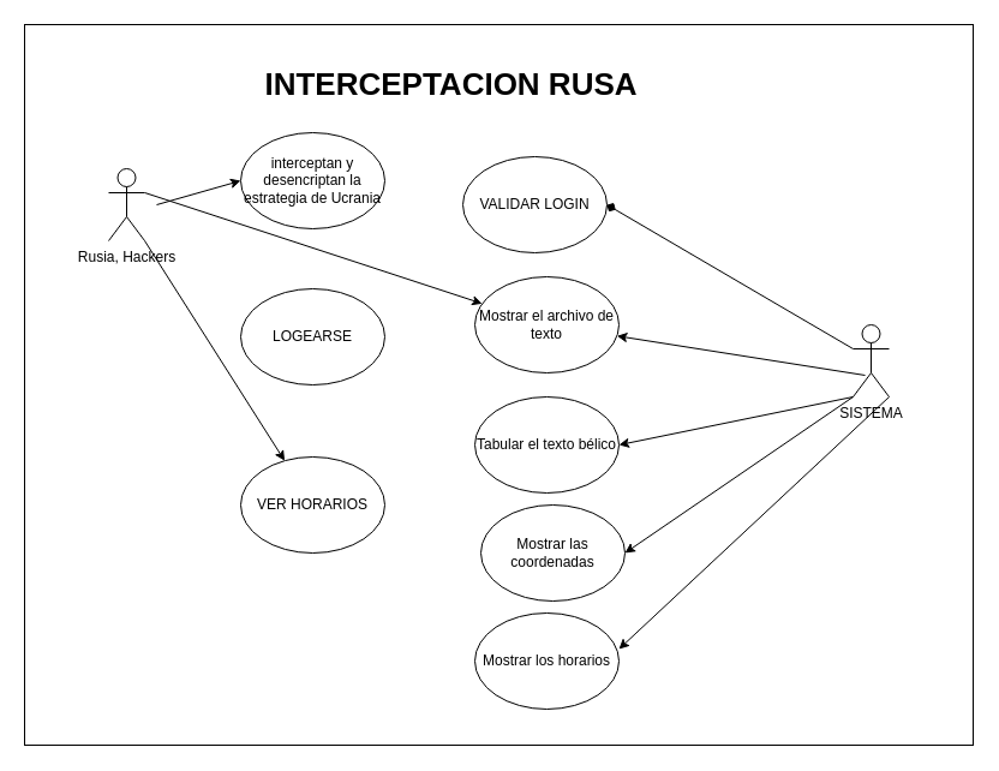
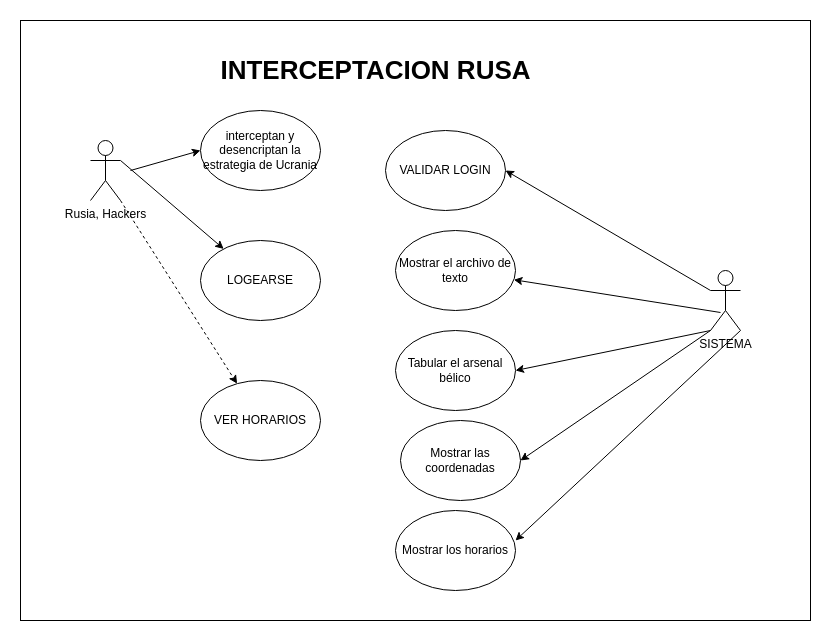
  <mxCell id="0" />
  <mxCell id="1" parent="0" />
  <mxCell id="2" value="" style="rounded=0;whiteSpace=wrap;html=1;" vertex="1" parent="1"><mxGeometry x="20" y="20" width="790" height="600" as="geometry" /></mxCell>
  <mxCell id="3" value="LOGEARSE" style="ellipse;whiteSpace=wrap;html=1;" vertex="1" parent="1"><mxGeometry x="200" y="240" width="120" height="80" as="geometry" /></mxCell>
  <mxCell id="4" value="VALIDAR LOGIN" style="ellipse;whiteSpace=wrap;html=1;" vertex="1" parent="1"><mxGeometry x="385" y="130" width="120" height="80" as="geometry" /></mxCell>
- <mxCell id="5" style="edgeStyle=none;html=1;exitX=1;exitY=0.333;exitDx=0;exitDy=0;exitPerimeter=0;" edge="1" parent="1" source="7" target="9"><mxGeometry relative="1" as="geometry" /></mxCell>
- <mxCell id="6" style="edgeStyle=none;html=1;exitX=1;exitY=1;exitDx=0;exitDy=0;exitPerimeter=0;" edge="1" parent="1" source="7" target="18"><mxGeometry relative="1" as="geometry" /></mxCell>
+ <mxCell id="5" style="edgeStyle=none;html=1;exitX=1;exitY=0.333;exitDx=0;exitDy=0;exitPerimeter=0;" edge="1" parent="1" source="7" target="3"><mxGeometry relative="1" as="geometry" /></mxCell>
+ <mxCell id="6" style="edgeStyle=none;html=1;exitX=1;exitY=1;exitDx=0;exitDy=0;exitPerimeter=0;dashed=1;" edge="1" parent="1" source="7" target="18"><mxGeometry relative="1" as="geometry" /></mxCell>
  <mxCell id="7" value="Rusia, Hackers" style="shape=umlActor;verticalLabelPosition=bottom;verticalAlign=top;html=1;outlineConnect=0;" vertex="1" parent="1"><mxGeometry x="90" y="140" width="30" height="60" as="geometry" /></mxCell>
  <mxCell id="8" value="SISTEMA&lt;br&gt;" style="shape=umlActor;verticalLabelPosition=bottom;verticalAlign=top;html=1;outlineConnect=0;" vertex="1" parent="1"><mxGeometry x="710" y="270" width="30" height="60" as="geometry" /></mxCell>
  <mxCell id="9" value="Mostrar el archivo de texto" style="ellipse;whiteSpace=wrap;html=1;" vertex="1" parent="1"><mxGeometry x="395" y="230" width="120" height="80" as="geometry" /></mxCell>
- <mxCell id="10" value="Tabular el texto bélico" style="ellipse;whiteSpace=wrap;html=1;" vertex="1" parent="1"><mxGeometry x="395" y="330" width="120" height="80" as="geometry" /></mxCell>
+ <mxCell id="10" value="Tabular el arsenal bélico" style="ellipse;whiteSpace=wrap;html=1;" vertex="1" parent="1"><mxGeometry x="395" y="330" width="120" height="80" as="geometry" /></mxCell>
  <mxCell id="11" value="Mostrar las coordenadas" style="ellipse;whiteSpace=wrap;html=1;" vertex="1" parent="1"><mxGeometry x="400" y="420" width="120" height="80" as="geometry" /></mxCell>
  <mxCell id="12" value="Mostrar los horarios" style="ellipse;whiteSpace=wrap;html=1;" vertex="1" parent="1"><mxGeometry x="395" y="510" width="120" height="80" as="geometry" /></mxCell>
- <mxCell id="13" value="" style="endArrow=diamond;html=1;entryX=1;entryY=0.5;entryDx=0;entryDy=0;exitX=0;exitY=0.333;exitDx=0;exitDy=0;exitPerimeter=0;" edge="1" parent="1" source="8" target="4"><mxGeometry width="50" height="50" relative="1" as="geometry"><mxPoint x="670" y="270" as="sourcePoint" /><mxPoint x="720" y="220" as="targetPoint" /></mxGeometry></mxCell>
+ <mxCell id="13" value="" style="endArrow=classic;html=1;entryX=1;entryY=0.5;entryDx=0;entryDy=0;exitX=0;exitY=0.333;exitDx=0;exitDy=0;exitPerimeter=0;" edge="1" parent="1" source="8" target="4"><mxGeometry width="50" height="50" relative="1" as="geometry"><mxPoint x="670" y="270" as="sourcePoint" /><mxPoint x="720" y="220" as="targetPoint" /></mxGeometry></mxCell>
  <mxCell id="14" value="" style="endArrow=classic;html=1;exitX=0;exitY=0.333;exitDx=0;exitDy=0;exitPerimeter=0;" edge="1" parent="1" target="9"><mxGeometry width="50" height="50" relative="1" as="geometry"><mxPoint x="720" y="312" as="sourcePoint" /><mxPoint x="525" y="192" as="targetPoint" /></mxGeometry></mxCell>
  <mxCell id="15" value="" style="endArrow=classic;html=1;entryX=1;entryY=0.5;entryDx=0;entryDy=0;exitX=0;exitY=1;exitDx=0;exitDy=0;exitPerimeter=0;" edge="1" parent="1" source="8"><mxGeometry width="50" height="50" relative="1" as="geometry"><mxPoint x="710" y="490" as="sourcePoint" /><mxPoint x="515" y="370" as="targetPoint" /></mxGeometry></mxCell>
  <mxCell id="16" value="" style="endArrow=classic;html=1;entryX=1;entryY=0.5;entryDx=0;entryDy=0;exitX=0;exitY=1;exitDx=0;exitDy=0;exitPerimeter=0;" edge="1" parent="1" source="8"><mxGeometry width="50" height="50" relative="1" as="geometry"><mxPoint x="715" y="580" as="sourcePoint" /><mxPoint x="520" y="460" as="targetPoint" /></mxGeometry></mxCell>
  <mxCell id="17" value="" style="endArrow=classic;html=1;entryX=1;entryY=0.5;entryDx=0;entryDy=0;exitX=1;exitY=1;exitDx=0;exitDy=0;exitPerimeter=0;" edge="1" parent="1" source="8"><mxGeometry width="50" height="50" relative="1" as="geometry"><mxPoint x="710" y="660" as="sourcePoint" /><mxPoint x="515" y="540" as="targetPoint" /></mxGeometry></mxCell>
  <mxCell id="18" value="VER HORARIOS" style="ellipse;whiteSpace=wrap;html=1;" vertex="1" parent="1"><mxGeometry x="200" y="380" width="120" height="80" as="geometry" /></mxCell>
  <mxCell id="19" value="&lt;b style=&quot;font-size: 26px;&quot;&gt;INTERCEPTACION RUSA&lt;br&gt;&lt;/b&gt;" style="text;html=1;align=center;verticalAlign=middle;resizable=0;points=[];autosize=1;strokeColor=none;fillColor=none;" vertex="1" parent="1"><mxGeometry x="210" y="50" width="330" height="40" as="geometry" /></mxCell>
  <mxCell id="20" value="interceptan y desencriptan la&lt;br/&gt;estrategia de Ucrania" style="ellipse;whiteSpace=wrap;html=1;" vertex="1" parent="1"><mxGeometry x="200" y="110" width="120" height="80" as="geometry" /></mxCell>
  <mxCell id="21" style="edgeStyle=none;html=1;exitX=1;exitY=0.333;exitDx=0;exitDy=0;exitPerimeter=0;entryX=0;entryY=0.5;entryDx=0;entryDy=0;" edge="1" parent="1" target="20"><mxGeometry relative="1" as="geometry"><mxPoint x="130" y="170" as="sourcePoint" /><mxPoint x="233.164" y="258.426" as="targetPoint" /></mxGeometry></mxCell>
